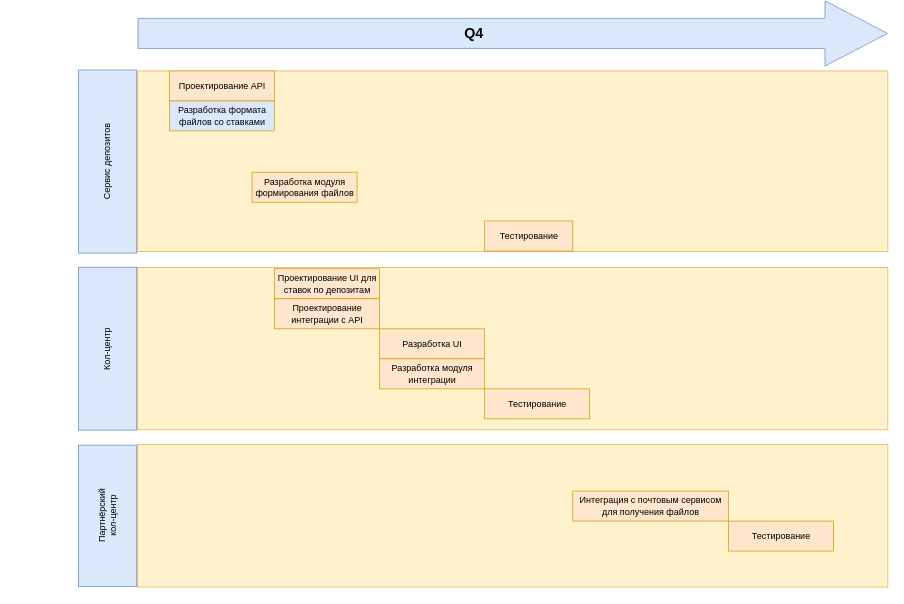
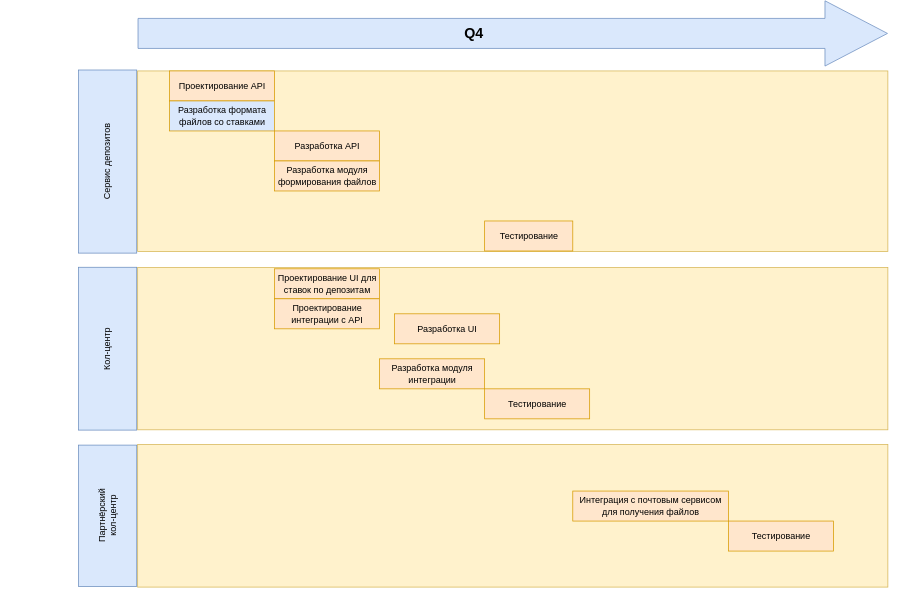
  <mxCell id="0" />
  <mxCell id="1" parent="0" />
  <mxCell id="2" value="" style="rounded=0;whiteSpace=wrap;html=1;fillColor=#fff2cc;strokeColor=#d6b656;" vertex="1" parent="1"><mxGeometry x="183" y="568.02" width="1000" height="190" as="geometry" /></mxCell>
  <mxCell id="3" value="" style="rounded=0;whiteSpace=wrap;html=1;fillColor=#fff2cc;strokeColor=#d6b656;" vertex="1" parent="1"><mxGeometry x="183" y="332.11" width="1000" height="216.25" as="geometry" /></mxCell>
  <mxCell id="4" value="" style="rounded=0;whiteSpace=wrap;html=1;fillColor=#fff2cc;strokeColor=#d6b656;" vertex="1" parent="1"><mxGeometry x="183" y="70" width="1000" height="240.79" as="geometry" /></mxCell>
  <mxCell id="5" value="" style="shape=flexArrow;endArrow=classic;html=1;rounded=0;endWidth=46;endSize=27.447;width=40;fillColor=#dae8fc;strokeColor=#6c8ebf;" parent="1" edge="1"><mxGeometry width="50" height="50" relative="1" as="geometry"><mxPoint x="183" y="20" as="sourcePoint" /><mxPoint x="1183" y="20" as="targetPoint" /></mxGeometry></mxCell>
  <mxCell id="6" value="Q4" style="edgeLabel;html=1;align=center;verticalAlign=middle;resizable=0;points=[];fontStyle=1;fontSize=19;labelBackgroundColor=none;" parent="5" vertex="1" connectable="0"><mxGeometry x="-0.106" y="1" relative="1" as="geometry"><mxPoint as="offset" /></mxGeometry></mxCell>
  <mxCell id="7" value="Сервис депозитов" style="rounded=0;whiteSpace=wrap;html=1;direction=west;rotation=270;fillColor=#dae8fc;strokeColor=#6c8ebf;" parent="1" vertex="1"><mxGeometry x="20.97" y="152.04" width="244.07" height="77.5" as="geometry" /></mxCell>
  <mxCell id="8" value="Проектирование API" style="rounded=0;whiteSpace=wrap;html=1;fillColor=#ffe6cc;strokeColor=#d79b00;" parent="1" vertex="1"><mxGeometry x="225.5" y="70" width="140" height="40" as="geometry" /></mxCell>
  <mxCell id="9" value="Разработка формата файлов со ставками" style="rounded=0;whiteSpace=wrap;html=1;fillColor=#dae8fc;strokeColor=#d79b00;" parent="1" vertex="1"><mxGeometry x="225.5" y="110" width="140" height="40" as="geometry" /></mxCell>
- <mxCell id="11" value="Разработка модуля формирования файлов" style="rounded=0;whiteSpace=wrap;html=1;fillColor=#ffe6cc;strokeColor=#d79b00;" parent="1" vertex="1"><mxGeometry x="335.5" y="205" width="140" height="40" as="geometry" /></mxCell>
+ <mxCell id="10" value="Разработка API" style="rounded=0;whiteSpace=wrap;html=1;fillColor=#ffe6cc;strokeColor=#d79b00;" parent="1" vertex="1"><mxGeometry x="365.5" y="150" width="140" height="40" as="geometry" /></mxCell>
+ <mxCell id="11" value="Разработка модуля формирования файлов" style="rounded=0;whiteSpace=wrap;html=1;fillColor=#ffe6cc;strokeColor=#d79b00;" parent="1" vertex="1"><mxGeometry x="365.5" y="190" width="140" height="40" as="geometry" /></mxCell>
  <mxCell id="12" value="Кол-центр" style="rounded=0;whiteSpace=wrap;html=1;direction=west;rotation=270;fillColor=#dae8fc;strokeColor=#6c8ebf;" parent="1" vertex="1"><mxGeometry x="34.48" y="401.48" width="217.04" height="77.5" as="geometry" /></mxCell>
  <mxCell id="13" value="Проектирование UI для ставок по депозитам" style="rounded=0;whiteSpace=wrap;html=1;fillColor=#ffe6cc;strokeColor=#d79b00;" parent="1" vertex="1"><mxGeometry x="365.5" y="333.75" width="140" height="40" as="geometry" /></mxCell>
  <mxCell id="14" value="Проектирование интеграции с API" style="rounded=0;whiteSpace=wrap;html=1;fillColor=#ffe6cc;strokeColor=#d79b00;" parent="1" vertex="1"><mxGeometry x="365.5" y="373.75" width="140" height="40" as="geometry" /></mxCell>
- <mxCell id="15" value="Разработка UI" style="rounded=0;whiteSpace=wrap;html=1;fillColor=#ffe6cc;strokeColor=#d79b00;" parent="1" vertex="1"><mxGeometry x="505.5" y="413.75" width="140" height="40" as="geometry" /></mxCell>
+ <mxCell id="15" value="Разработка UI" style="rounded=0;whiteSpace=wrap;html=1;fillColor=#ffe6cc;strokeColor=#d79b00;" parent="1" vertex="1"><mxGeometry x="525.5" y="393.75" width="140" height="40" as="geometry" /></mxCell>
  <mxCell id="16" value="Разработка модуля интеграции" style="rounded=0;whiteSpace=wrap;html=1;fillColor=#ffe6cc;strokeColor=#d79b00;" parent="1" vertex="1"><mxGeometry x="505.5" y="453.75" width="140" height="40" as="geometry" /></mxCell>
  <mxCell id="17" value="Партнёрский&lt;div&gt;кол-центр&lt;/div&gt;" style="rounded=0;whiteSpace=wrap;html=1;direction=west;rotation=270;fillColor=#dae8fc;strokeColor=#6c8ebf;" parent="1" vertex="1"><mxGeometry x="48.75" y="624.27" width="188.52" height="77.5" as="geometry" /></mxCell>
  <mxCell id="18" value="Интеграция с почтовым сервисом для получения файлов" style="rounded=0;whiteSpace=wrap;html=1;fillColor=#ffe6cc;strokeColor=#d79b00;" parent="1" vertex="1"><mxGeometry x="763" y="630" width="207.5" height="40" as="geometry" /></mxCell>
  <mxCell id="19" value="Тестирование" style="rounded=0;whiteSpace=wrap;html=1;fillColor=#ffe6cc;strokeColor=#d79b00;" parent="1" vertex="1"><mxGeometry x="645.5" y="493.75" width="140" height="40" as="geometry" /></mxCell>
  <mxCell id="20" value="Тестирование" style="rounded=0;whiteSpace=wrap;html=1;fillColor=#ffe6cc;strokeColor=#d79b00;" parent="1" vertex="1"><mxGeometry x="970.5" y="670" width="140" height="40" as="geometry" /></mxCell>
  <mxCell id="21" value="Тестирование" style="rounded=0;whiteSpace=wrap;html=1;fillColor=#ffe6cc;strokeColor=#d79b00;" parent="1" vertex="1"><mxGeometry x="645.5" y="270" width="117.5" height="40" as="geometry" /></mxCell>
